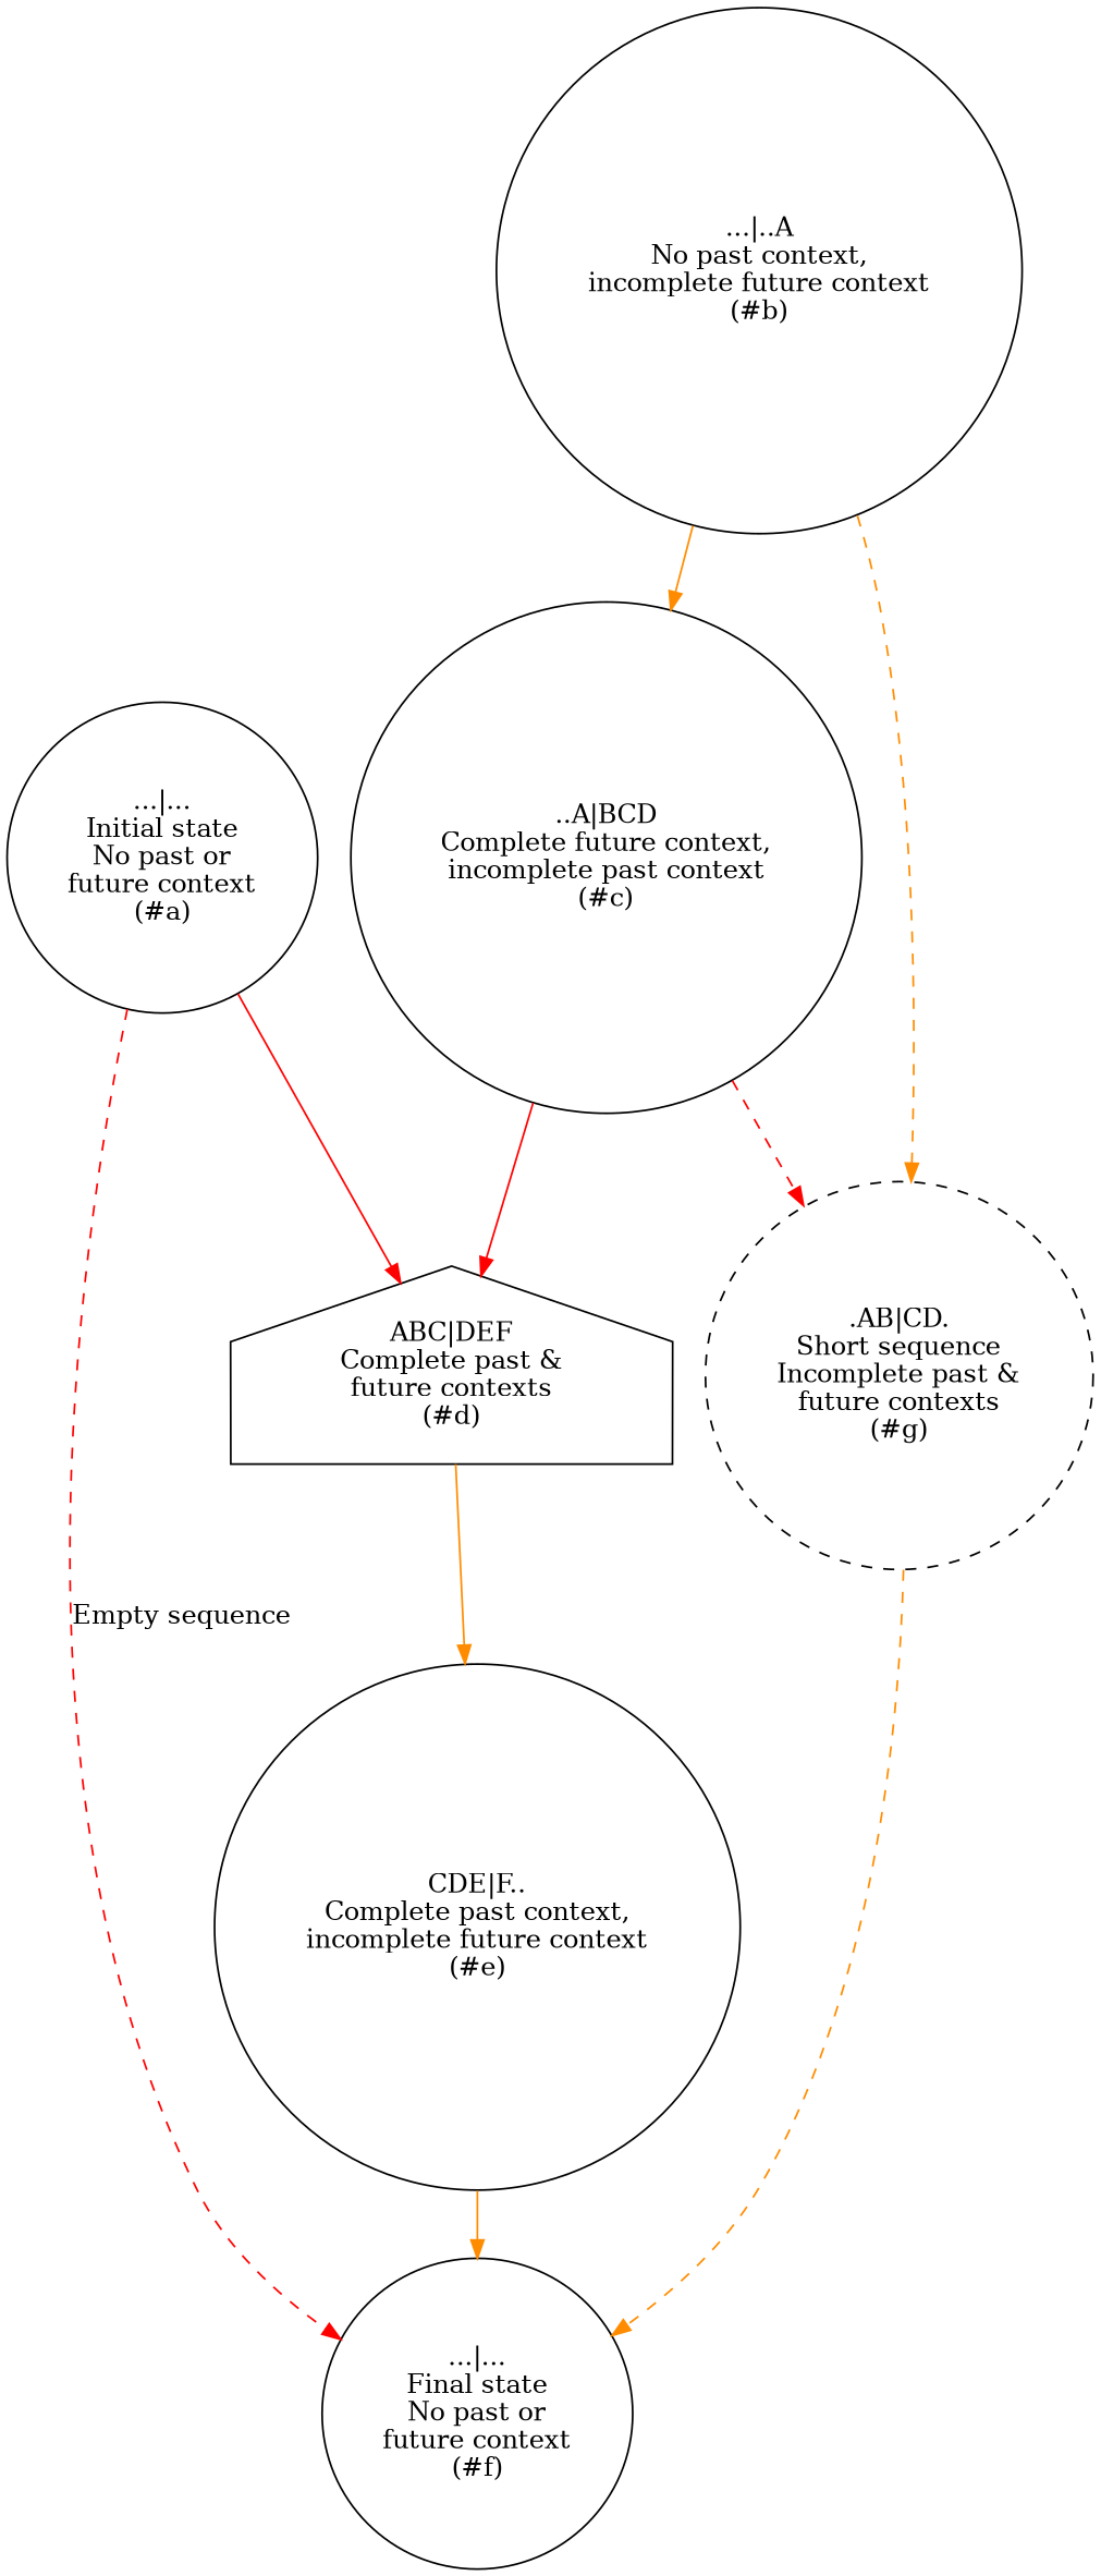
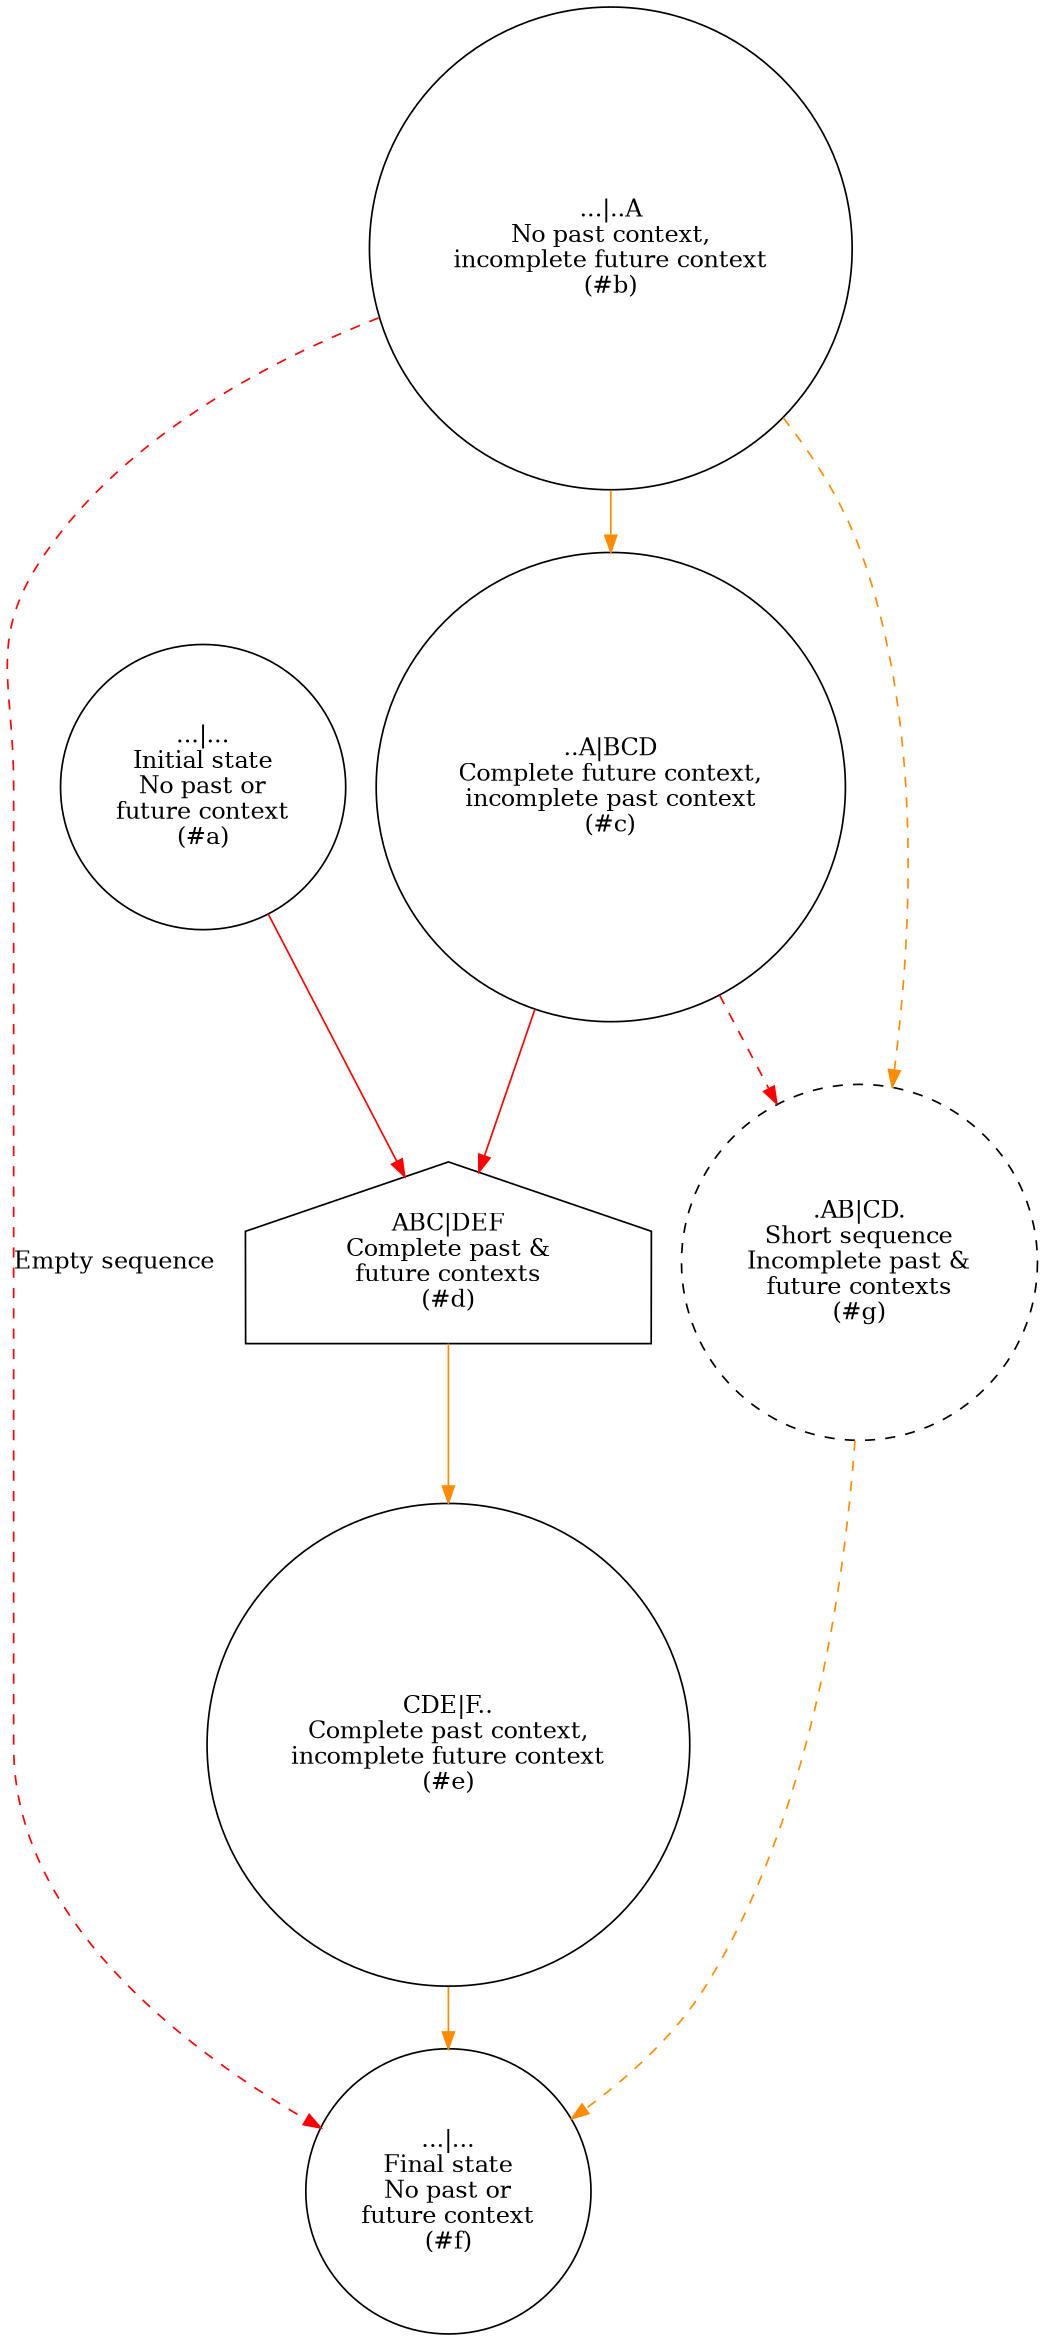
  digraph {
    rankdir=TB
    node [shape=circle]
    edge [color=darkorange]
    n1 [label="...|...\nInitial state\nNo past or\nfuture context\n(#a)"]
    n2 [label="...|...\nFinal state\nNo past or\nfuture context\n(#f)"]
    n3 [label="ABC|DEF\nComplete past &\nfuture contexts\n(#d)" shape=house]
    n4 [label="...|..A\nNo past context,\nincomplete future context\n(#b)"]
    n5 [label="..A|BCD\nComplete future context,\nincomplete past context\n(#c)"]
    n6 [label=".AB|CD.\nShort sequence\nIncomplete past &\nfuture contexts\n(#g)" style=dashed]
    n7 [label="CDE|F..\nComplete past context,\nincomplete future context\n(#e)"]
-   n1 -> n2 [color=red label="Empty sequence" style=dashed]
+   n4 -> n2 [color=red label="Empty sequence" style=dashed]
    n1 -> n3 [color=red]
    n3 -> n7
    n4 -> n5
    n4 -> n6 [style=dashed]
    n5 -> n3 [color=red]
    n5 -> n6 [color=red style=dashed]
    n6 -> n2 [style=dashed]
    n7 -> n2
  }
